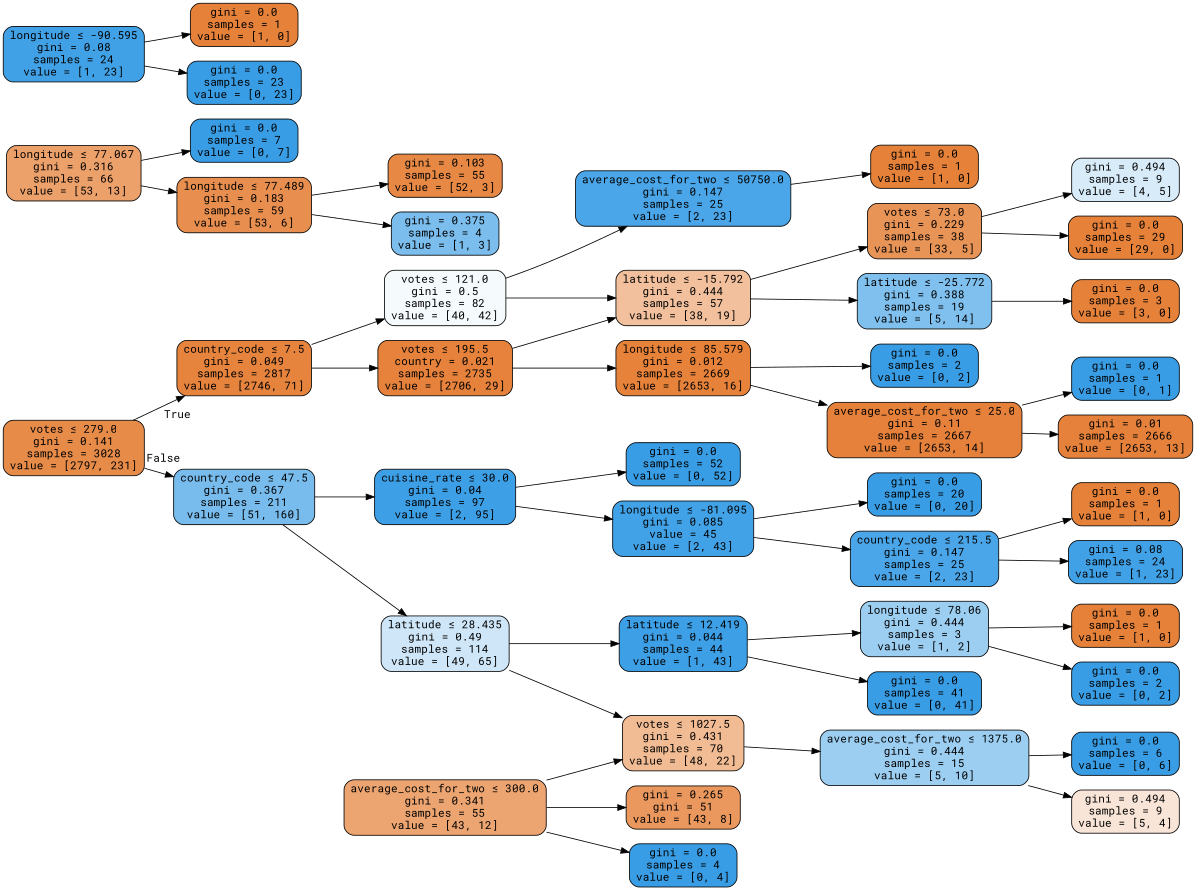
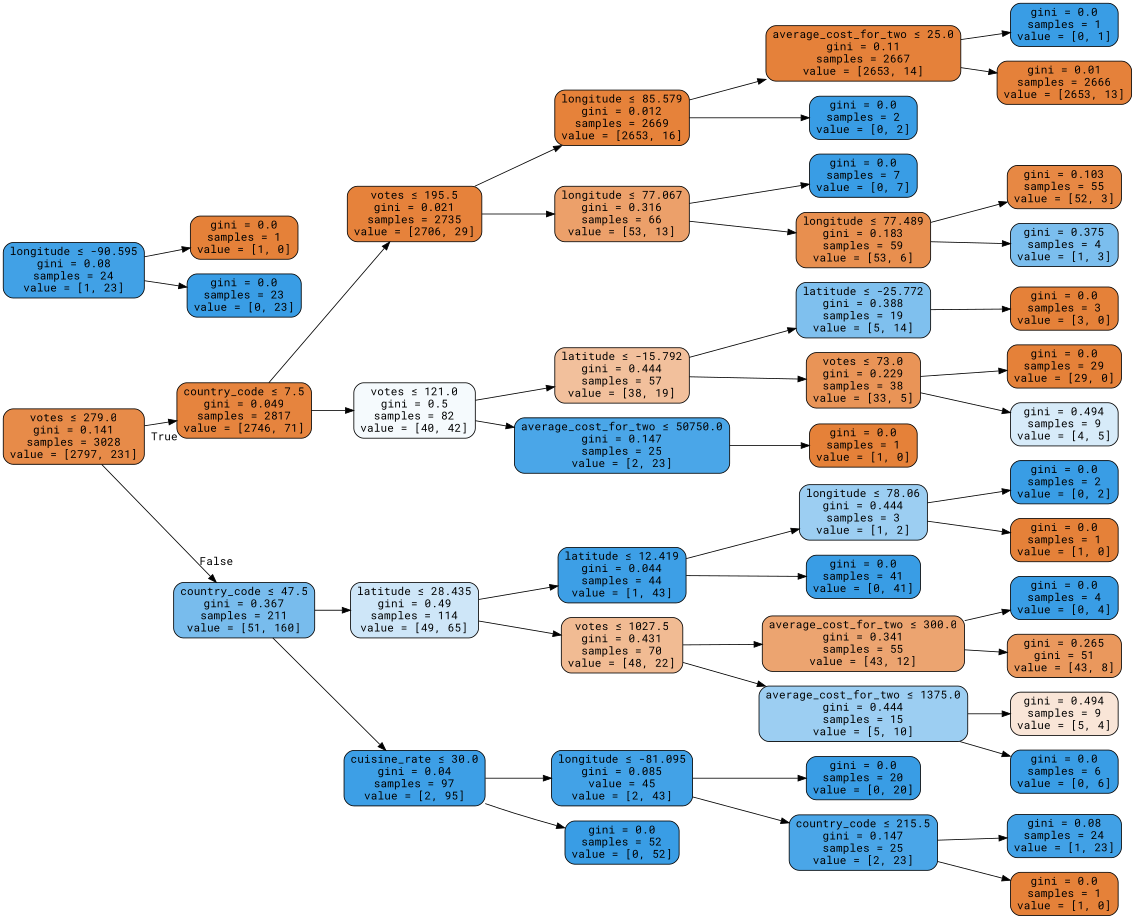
  digraph {
    fontname="Roboto Mono"
    rankdir=LR
    node [color=black fillcolor="#399de5ff" fontname="Roboto Mono" shape=box style="filled, rounded"]
    edge [fontname="Roboto Mono"]
    n1 [fillcolor="#e58139ea" label=<votes &le; 279.0<br/>gini = 0.141<br/>samples = 3028<br/>value = [2797, 231]>]
    n2 [fillcolor="#e58139f8" label=<country_code &le; 7.5<br/>gini = 0.049<br/>samples = 2817<br/>value = [2746, 71]>]
    n3 [fillcolor="#399de5ae" label=<country_code &le; 47.5<br/>gini = 0.367<br/>samples = 211<br/>value = [51, 160]>]
-   n4 [fillcolor="#e58139fc" label=<votes &le; 195.5<br/>country = 0.021<br/>samples = 2735<br/>value = [2706, 29]>]
+   n4 [fillcolor="#e58139fc" label=<votes &le; 195.5<br/>gini = 0.021<br/>samples = 2735<br/>value = [2706, 29]>]
    n5 [fillcolor="#399de50c" label=<votes &le; 121.0<br/>gini = 0.5<br/>samples = 82<br/>value = [40, 42]>]
    n6 [fillcolor="#399de53f" label=<latitude &le; 28.435<br/>gini = 0.49<br/>samples = 114<br/>value = [49, 65]>]
    n7 [fillcolor="#399de5fa" label=<cuisine_rate &le; 30.0<br/>gini = 0.04<br/>samples = 97<br/>value = [2, 95]>]
    n8 [fillcolor="#e58139fd" label=<longitude &le; 85.579<br/>gini = 0.012<br/>samples = 2669<br/>value = [2653, 16]>]
    n9 [fillcolor="#e58139c0" label=<longitude &le; 77.067<br/>gini = 0.316<br/>samples = 66<br/>value = [53, 13]>]
    n10 [fillcolor="#e581397f" label=<latitude &le; -15.792<br/>gini = 0.444<br/>samples = 57<br/>value = [38, 19]>]
    n11 [fillcolor="#399de5e9" label=<average_cost_for_two &le; 50750.0<br/>gini = 0.147<br/>samples = 25<br/>value = [2, 23]>]
    n12 [fillcolor="#e58139fe" label=<average_cost_for_two &le; 25.0<br/>gini = 0.11<br/>samples = 2667<br/>value = [2653, 14]>]
    n13 [label=<gini = 0.0<br/>samples = 2<br/>value = [0, 2]>]
    n14 [label=<gini = 0.0<br/>samples = 7<br/>value = [0, 7]>]
    n15 [fillcolor="#e58139e2" label=<longitude &le; 77.489<br/>gini = 0.183<br/>samples = 59<br/>value = [53, 6]>]
    n16 [label=<gini = 0.0<br/>samples = 1<br/>value = [0, 1]>]
    n17 [fillcolor="#e58139fe" label=<gini = 0.01<br/>samples = 2666<br/>value = [2653, 13]>]
    n18 [fillcolor="#e58139f0" label=<gini = 0.103<br/>samples = 55<br/>value = [52, 3]>]
    n19 [fillcolor="#399de5aa" label=<gini = 0.375<br/>samples = 4<br/>value = [1, 3]>]
    n20 [fillcolor="#399de5a4" label=<latitude &le; -25.772<br/>gini = 0.388<br/>samples = 19<br/>value = [5, 14]>]
    n21 [fillcolor="#e58139d8" label=<votes &le; 73.0<br/>gini = 0.229<br/>samples = 38<br/>value = [33, 5]>]
    n22 [fillcolor="#e58139ff" label=<gini = 0.0<br/>samples = 1<br/>value = [1, 0]>]
    n23 [fillcolor="#e58139ff" label=<gini = 0.0<br/>samples = 3<br/>value = [3, 0]>]
    n24 [fillcolor="#e58139ff" label=<gini = 0.0<br/>samples = 29<br/>value = [29, 0]>]
    n25 [fillcolor="#399de533" label=<gini = 0.494<br/>samples = 9<br/>value = [4, 5]>]
    n26 [fillcolor="#399de5f4" label=<longitude &le; -90.595<br/>gini = 0.08<br/>samples = 24<br/>value = [1, 23]>]
    n27 [fillcolor="#e58139ff" label=<gini = 0.0<br/>samples = 1<br/>value = [1, 0]>]
    n28 [label=<gini = 0.0<br/>samples = 23<br/>value = [0, 23]>]
    n29 [fillcolor="#399de5f9" label=<latitude &le; 12.419<br/>gini = 0.044<br/>samples = 44<br/>value = [1, 43]>]
    n30 [fillcolor="#e581398a" label=<votes &le; 1027.5<br/>gini = 0.431<br/>samples = 70<br/>value = [48, 22]>]
    n31 [fillcolor="#399de5f3" label=<longitude &le; -81.095<br/>gini = 0.085<br/>value = 45<br/>value = [2, 43]>]
    n32 [label=<gini = 0.0<br/>samples = 52<br/>value = [0, 52]>]
    n33 [fillcolor="#399de57f" label=<longitude &le; 78.06<br/>gini = 0.444<br/>samples = 3<br/>value = [1, 2]>]
    n34 [label=<gini = 0.0<br/>samples = 41<br/>value = [0, 41]>]
    n35 [fillcolor="#e58139b8" label=<average_cost_for_two &le; 300.0<br/>gini = 0.341<br/>samples = 55<br/>value = [43, 12]>]
    n36 [fillcolor="#399de57f" label=<average_cost_for_two &le; 1375.0<br/>gini = 0.444<br/>samples = 15<br/>value = [5, 10]>]
    n37 [label=<gini = 0.0<br/>samples = 2<br/>value = [0, 2]>]
    n38 [fillcolor="#e58139ff" label=<gini = 0.0<br/>samples = 1<br/>value = [1, 0]>]
    n39 [label=<gini = 0.0<br/>samples = 4<br/>value = [0, 4]>]
    n40 [fillcolor="#e58139d0" label=<gini = 0.265<br/>gini = 51<br/>value = [43, 8]>]
    n41 [fillcolor="#e5813933" label=<gini = 0.494<br/>samples = 9<br/>value = [5, 4]>]
    n42 [label=<gini = 0.0<br/>samples = 6<br/>value = [0, 6]>]
    n43 [label=<gini = 0.0<br/>samples = 20<br/>value = [0, 20]>]
    n44 [fillcolor="#399de5e9" label=<country_code &le; 215.5<br/>gini = 0.147<br/>samples = 25<br/>value = [2, 23]>]
    n45 [fillcolor="#399de5f4" label=<gini = 0.08<br/>samples = 24<br/>value = [1, 23]>]
    n46 [fillcolor="#e58139ff" label=<gini = 0.0<br/>samples = 1<br/>value = [1, 0]>]
    n1 -> n2 [headlabel=True labelangle=45 labeldistance=2.5]
    n1 -> n3 [headlabel=False labelangle=-45 labeldistance=2.5]
    n2 -> n4
    n2 -> n5
    n3 -> n6
    n3 -> n7
    n4 -> n8
-   n4 -> n10
+   n4 -> n9
    n5 -> n10
    n5 -> n11
    n6 -> n29
    n6 -> n30
    n7 -> n31
    n7 -> n32
    n8 -> n12
    n8 -> n13
    n9 -> n14
    n9 -> n15
    n10 -> n20
    n10 -> n21
    n11 -> n22
    n12 -> n16
    n12 -> n17
    n15 -> n18
    n15 -> n19
    n20 -> n23
    n21 -> n24
    n21 -> n25
    n26 -> n27
    n26 -> n28
    n29 -> n33
    n29 -> n34
-   n35 -> n30
+   n30 -> n35
    n30 -> n36
    n31 -> n43
    n31 -> n44
    n33 -> n37
    n33 -> n38
    n35 -> n39
    n35 -> n40
    n36 -> n41
    n36 -> n42
    n44 -> n45
    n44 -> n46
  }
